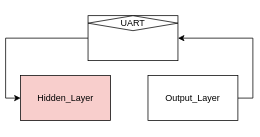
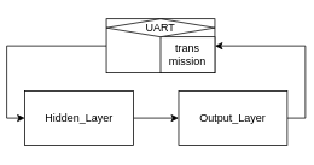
  <mxCell id="0" />
  <mxCell id="1" parent="0" />
  <mxCell id="2" value="" style="rounded=0;whiteSpace=wrap;html=1;" vertex="1" parent="1"><mxGeometry x="110" y="20" width="120" height="60" as="geometry" /></mxCell>
- <mxCell id="4" value="Hidden_Layer" style="rounded=0;whiteSpace=wrap;html=1;fillColor=#f8cecc;" vertex="1" parent="1"><mxGeometry x="20" y="100" width="120" height="60" as="geometry" /></mxCell>
+ <mxCell id="3" style="edgeStyle=orthogonalEdgeStyle;rounded=0;orthogonalLoop=1;jettySize=auto;html=1;exitX=1;exitY=0.5;exitDx=0;exitDy=0;entryX=0;entryY=0.5;entryDx=0;entryDy=0;" edge="1" parent="1" source="4" target="6"><mxGeometry relative="1" as="geometry" /></mxCell>
+ <mxCell id="4" value="Hidden_Layer" style="rounded=0;whiteSpace=wrap;html=1;" vertex="1" parent="1"><mxGeometry x="20" y="100" width="120" height="60" as="geometry" /></mxCell>
  <mxCell id="5" style="edgeStyle=orthogonalEdgeStyle;rounded=0;orthogonalLoop=1;jettySize=auto;html=1;exitX=1;exitY=0.5;exitDx=0;exitDy=0;entryX=1;entryY=0.5;entryDx=0;entryDy=0;" edge="1" parent="1" source="6" target="2"><mxGeometry relative="1" as="geometry" /></mxCell>
  <mxCell id="6" value="Output_Layer" style="rounded=0;whiteSpace=wrap;html=1;" vertex="1" parent="1"><mxGeometry x="190" y="100" width="120" height="60" as="geometry" /></mxCell>
+ <mxCell id="7" value="&lt;div&gt;trans&lt;/div&gt;&lt;div&gt;mission&lt;/div&gt;" style="rounded=0;whiteSpace=wrap;html=1;" vertex="1" parent="1"><mxGeometry x="170" y="40" width="60" height="40" as="geometry" /></mxCell>
  <mxCell id="8" value="UART" style="rhombus;whiteSpace=wrap;html=1;" vertex="1" parent="1"><mxGeometry x="110" y="20" width="120" height="20" as="geometry" /></mxCell>
  <mxCell id="9" style="edgeStyle=orthogonalEdgeStyle;rounded=0;orthogonalLoop=1;jettySize=auto;html=1;exitX=0;exitY=0.5;exitDx=0;exitDy=0;entryX=0;entryY=0.5;entryDx=0;entryDy=0;" edge="1" parent="1" source="2" target="4"><mxGeometry relative="1" as="geometry" /></mxCell>
